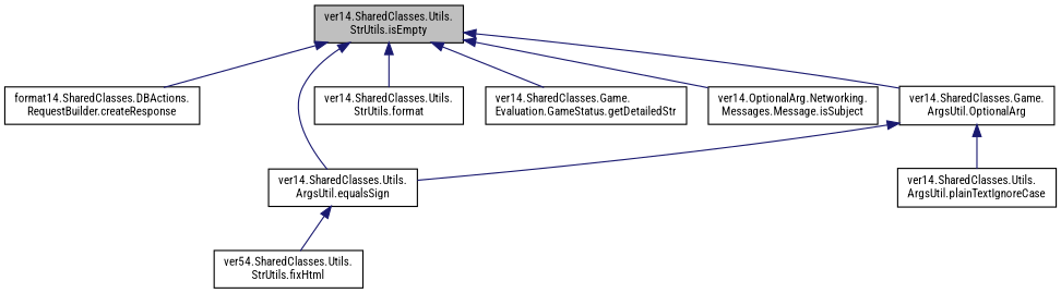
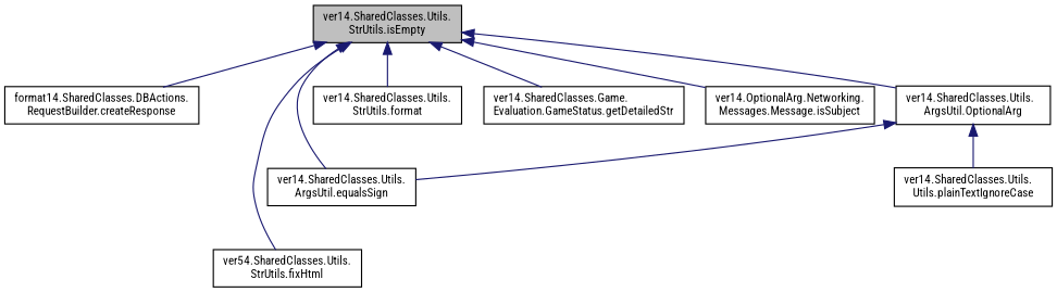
  digraph {
    fontname="Roboto Condensed"
    rankdir=TB
    node [color=black fillcolor=white fontname="Roboto Condensed" fontsize=10 shape=record style=filled]
    edge [color=midnightblue dir=back fontname="Roboto Condensed" fontsize=10 labelfontname=Helvetica labelfontsize=10 style=solid]
    n1 [fillcolor=grey75 fontcolor=black height=0.2 label="ver14.SharedClasses.Utils.\lStrUtils.isEmpty" width=0.4]
    n2 [height=0.2 label="format14.SharedClasses.DBActions.\lRequestBuilder.createResponse" width=0.4]
    n3 [height=0.2 label="ver14.SharedClasses.Utils.\lArgsUtil.equalsSign" width=0.4]
    n4 [height=0.2 label="ver54.SharedClasses.Utils.\lStrUtils.fixHtml" width=0.4]
    n5 [height=0.2 label="ver14.SharedClasses.Utils.\lStrUtils.format" width=0.4]
    n6 [height=0.2 label="ver14.SharedClasses.Game.\lEvaluation.GameStatus.getDetailedStr" width=0.4]
    n7 [height=0.2 label="ver14.OptionalArg.Networking.\lMessages.Message.isSubject" width=0.4]
-   n8 [height=0.2 label="ver14.SharedClasses.Game.\lArgsUtil.OptionalArg" width=0.4]
-   n9 [height=0.2 label="ver14.SharedClasses.Utils.\lArgsUtil.plainTextIgnoreCase" width=0.4]
+   n8 [height=0.2 label="ver14.SharedClasses.Utils.\lArgsUtil.OptionalArg" width=0.4]
+   n9 [height=0.2 label="ver14.SharedClasses.Utils.\lUtils.plainTextIgnoreCase" width=0.4]
    n1 -> n2
    n1 -> n3
-   n3 -> n4
+   n1 -> n4
    n1 -> n5
    n1 -> n6
    n1 -> n7
    n1 -> n8
    n8 -> n3
    n8 -> n9
  }
